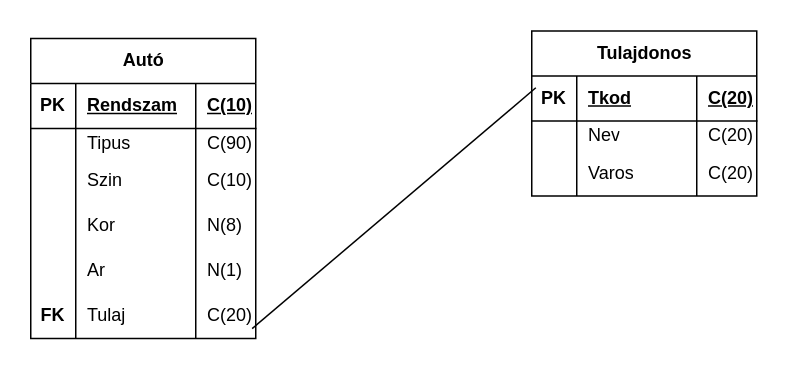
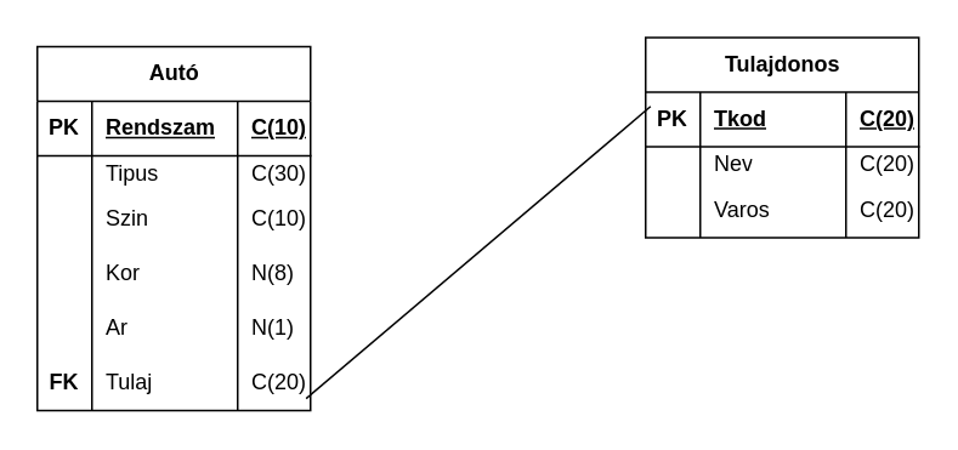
  <mxCell id="0" />
  <mxCell id="1" parent="0" />
  <mxCell id="2" value="&lt;font style=&quot;vertical-align: inherit;&quot;&gt;&lt;font style=&quot;vertical-align: inherit;&quot;&gt;Autó&lt;/font&gt;&lt;/font&gt;" style="shape=table;startSize=30;container=1;collapsible=1;childLayout=tableLayout;fixedRows=1;rowLines=0;fontStyle=1;align=center;resizeLast=1;html=1;" vertex="1" parent="1"><mxGeometry x="20" y="25" width="150" height="200" as="geometry" /></mxCell>
  <mxCell id="3" value="" style="shape=tableRow;horizontal=0;startSize=0;swimlaneHead=0;swimlaneBody=0;fillColor=none;collapsible=0;dropTarget=0;points=[[0,0.5],[1,0.5]];portConstraint=eastwest;top=0;left=0;right=0;bottom=1;" vertex="1" parent="2"><mxGeometry y="30" width="150" height="30" as="geometry" /></mxCell>
  <mxCell id="4" value="PK" style="shape=partialRectangle;connectable=0;fillColor=none;top=0;left=0;bottom=0;right=0;fontStyle=1;overflow=hidden;whiteSpace=wrap;html=1;" vertex="1" parent="3"><mxGeometry width="30" height="30" as="geometry"><mxRectangle width="30" height="30" as="alternateBounds" /></mxGeometry></mxCell>
  <mxCell id="5" value="&lt;font style=&quot;vertical-align: inherit;&quot;&gt;&lt;font style=&quot;vertical-align: inherit;&quot;&gt;Rendszam&lt;/font&gt;&lt;/font&gt;" style="shape=partialRectangle;connectable=0;fillColor=none;top=0;left=0;bottom=0;right=0;align=left;spacingLeft=6;fontStyle=5;overflow=hidden;whiteSpace=wrap;html=1;" vertex="1" parent="3"><mxGeometry x="30" width="80" height="30" as="geometry"><mxRectangle width="80" height="30" as="alternateBounds" /></mxGeometry></mxCell>
  <mxCell id="6" value="C(10)" style="shape=partialRectangle;connectable=0;fillColor=none;top=0;left=0;bottom=0;right=0;align=left;spacingLeft=6;fontStyle=5;overflow=hidden;whiteSpace=wrap;html=1;" vertex="1" parent="3"><mxGeometry x="110" width="40" height="30" as="geometry"><mxRectangle width="40" height="30" as="alternateBounds" /></mxGeometry></mxCell>
  <mxCell id="7" value="" style="shape=tableRow;horizontal=0;startSize=0;swimlaneHead=0;swimlaneBody=0;fillColor=none;collapsible=0;dropTarget=0;points=[[0,0.5],[1,0.5]];portConstraint=eastwest;top=0;left=0;right=0;bottom=0;" vertex="1" parent="2"><mxGeometry y="60" width="150" height="20" as="geometry" /></mxCell>
  <mxCell id="8" value="" style="shape=partialRectangle;connectable=0;fillColor=none;top=0;left=0;bottom=0;right=0;editable=1;overflow=hidden;whiteSpace=wrap;html=1;" vertex="1" parent="7"><mxGeometry width="30" height="20" as="geometry"><mxRectangle width="30" height="20" as="alternateBounds" /></mxGeometry></mxCell>
  <mxCell id="9" value="&lt;font style=&quot;vertical-align: inherit;&quot;&gt;&lt;font style=&quot;vertical-align: inherit;&quot;&gt;Tipus&lt;/font&gt;&lt;/font&gt;" style="shape=partialRectangle;connectable=0;fillColor=none;top=0;left=0;bottom=0;right=0;align=left;spacingLeft=6;overflow=hidden;whiteSpace=wrap;html=1;" vertex="1" parent="7"><mxGeometry x="30" width="80" height="20" as="geometry"><mxRectangle width="80" height="20" as="alternateBounds" /></mxGeometry></mxCell>
- <mxCell id="10" value="C(90)" style="shape=partialRectangle;connectable=0;fillColor=none;top=0;left=0;bottom=0;right=0;align=left;spacingLeft=6;overflow=hidden;whiteSpace=wrap;html=1;" vertex="1" parent="7"><mxGeometry x="110" width="40" height="20" as="geometry"><mxRectangle width="40" height="20" as="alternateBounds" /></mxGeometry></mxCell>
+ <mxCell id="10" value="C(30)" style="shape=partialRectangle;connectable=0;fillColor=none;top=0;left=0;bottom=0;right=0;align=left;spacingLeft=6;overflow=hidden;whiteSpace=wrap;html=1;" vertex="1" parent="7"><mxGeometry x="110" width="40" height="20" as="geometry"><mxRectangle width="40" height="20" as="alternateBounds" /></mxGeometry></mxCell>
  <mxCell id="11" value="" style="shape=tableRow;horizontal=0;startSize=0;swimlaneHead=0;swimlaneBody=0;fillColor=none;collapsible=0;dropTarget=0;points=[[0,0.5],[1,0.5]];portConstraint=eastwest;top=0;left=0;right=0;bottom=0;" vertex="1" parent="2"><mxGeometry y="80" width="150" height="30" as="geometry" /></mxCell>
  <mxCell id="12" value="" style="shape=partialRectangle;connectable=0;fillColor=none;top=0;left=0;bottom=0;right=0;editable=1;overflow=hidden;whiteSpace=wrap;html=1;" vertex="1" parent="11"><mxGeometry width="30" height="30" as="geometry"><mxRectangle width="30" height="30" as="alternateBounds" /></mxGeometry></mxCell>
  <mxCell id="13" value="&lt;font style=&quot;vertical-align: inherit;&quot;&gt;&lt;font style=&quot;vertical-align: inherit;&quot;&gt;Szin&lt;/font&gt;&lt;/font&gt;" style="shape=partialRectangle;connectable=0;fillColor=none;top=0;left=0;bottom=0;right=0;align=left;spacingLeft=6;overflow=hidden;whiteSpace=wrap;html=1;" vertex="1" parent="11"><mxGeometry x="30" width="80" height="30" as="geometry"><mxRectangle width="80" height="30" as="alternateBounds" /></mxGeometry></mxCell>
  <mxCell id="14" value="C(10)" style="shape=partialRectangle;connectable=0;fillColor=none;top=0;left=0;bottom=0;right=0;align=left;spacingLeft=6;overflow=hidden;whiteSpace=wrap;html=1;" vertex="1" parent="11"><mxGeometry x="110" width="40" height="30" as="geometry"><mxRectangle width="40" height="30" as="alternateBounds" /></mxGeometry></mxCell>
  <mxCell id="15" value="" style="shape=tableRow;horizontal=0;startSize=0;swimlaneHead=0;swimlaneBody=0;fillColor=none;collapsible=0;dropTarget=0;points=[[0,0.5],[1,0.5]];portConstraint=eastwest;top=0;left=0;right=0;bottom=0;" vertex="1" parent="2"><mxGeometry y="110" width="150" height="30" as="geometry" /></mxCell>
  <mxCell id="16" value="" style="shape=partialRectangle;connectable=0;fillColor=none;top=0;left=0;bottom=0;right=0;editable=1;overflow=hidden;whiteSpace=wrap;html=1;" vertex="1" parent="15"><mxGeometry width="30" height="30" as="geometry"><mxRectangle width="30" height="30" as="alternateBounds" /></mxGeometry></mxCell>
  <mxCell id="17" value="&lt;font style=&quot;vertical-align: inherit;&quot;&gt;&lt;font style=&quot;vertical-align: inherit;&quot;&gt;Kor&lt;/font&gt;&lt;/font&gt;" style="shape=partialRectangle;connectable=0;fillColor=none;top=0;left=0;bottom=0;right=0;align=left;spacingLeft=6;overflow=hidden;whiteSpace=wrap;html=1;" vertex="1" parent="15"><mxGeometry x="30" width="80" height="30" as="geometry"><mxRectangle width="80" height="30" as="alternateBounds" /></mxGeometry></mxCell>
  <mxCell id="18" value="N(8)" style="shape=partialRectangle;connectable=0;fillColor=none;top=0;left=0;bottom=0;right=0;align=left;spacingLeft=6;overflow=hidden;whiteSpace=wrap;html=1;" vertex="1" parent="15"><mxGeometry x="110" width="40" height="30" as="geometry"><mxRectangle width="40" height="30" as="alternateBounds" /></mxGeometry></mxCell>
  <mxCell id="19" style="shape=tableRow;horizontal=0;startSize=0;swimlaneHead=0;swimlaneBody=0;fillColor=none;collapsible=0;dropTarget=0;points=[[0,0.5],[1,0.5]];portConstraint=eastwest;top=0;left=0;right=0;bottom=0;" vertex="1" parent="2"><mxGeometry y="140" width="150" height="30" as="geometry" /></mxCell>
  <mxCell id="20" style="shape=partialRectangle;connectable=0;fillColor=none;top=0;left=0;bottom=0;right=0;editable=1;overflow=hidden;whiteSpace=wrap;html=1;" vertex="1" parent="19"><mxGeometry width="30" height="30" as="geometry"><mxRectangle width="30" height="30" as="alternateBounds" /></mxGeometry></mxCell>
  <mxCell id="21" value="&lt;font style=&quot;vertical-align: inherit;&quot;&gt;&lt;font style=&quot;vertical-align: inherit;&quot;&gt;Ar&lt;/font&gt;&lt;/font&gt;" style="shape=partialRectangle;connectable=0;fillColor=none;top=0;left=0;bottom=0;right=0;align=left;spacingLeft=6;overflow=hidden;whiteSpace=wrap;html=1;" vertex="1" parent="19"><mxGeometry x="30" width="80" height="30" as="geometry"><mxRectangle width="80" height="30" as="alternateBounds" /></mxGeometry></mxCell>
  <mxCell id="22" value="N(1)" style="shape=partialRectangle;connectable=0;fillColor=none;top=0;left=0;bottom=0;right=0;align=left;spacingLeft=6;overflow=hidden;whiteSpace=wrap;html=1;" vertex="1" parent="19"><mxGeometry x="110" width="40" height="30" as="geometry"><mxRectangle width="40" height="30" as="alternateBounds" /></mxGeometry></mxCell>
  <mxCell id="23" style="shape=tableRow;horizontal=0;startSize=0;swimlaneHead=0;swimlaneBody=0;fillColor=none;collapsible=0;dropTarget=0;points=[[0,0.5],[1,0.5]];portConstraint=eastwest;top=0;left=0;right=0;bottom=0;" vertex="1" parent="2"><mxGeometry y="170" width="150" height="30" as="geometry" /></mxCell>
  <mxCell id="24" value="FK" style="shape=partialRectangle;connectable=0;fillColor=none;top=0;left=0;bottom=0;right=0;editable=1;overflow=hidden;whiteSpace=wrap;html=1;fontStyle=1" vertex="1" parent="23"><mxGeometry width="30" height="30" as="geometry"><mxRectangle width="30" height="30" as="alternateBounds" /></mxGeometry></mxCell>
  <mxCell id="25" value="Tulaj" style="shape=partialRectangle;connectable=0;fillColor=none;top=0;left=0;bottom=0;right=0;align=left;spacingLeft=6;overflow=hidden;whiteSpace=wrap;html=1;" vertex="1" parent="23"><mxGeometry x="30" width="80" height="30" as="geometry"><mxRectangle width="80" height="30" as="alternateBounds" /></mxGeometry></mxCell>
  <mxCell id="26" value="C(20)" style="shape=partialRectangle;connectable=0;fillColor=none;top=0;left=0;bottom=0;right=0;align=left;spacingLeft=6;overflow=hidden;whiteSpace=wrap;html=1;" vertex="1" parent="23"><mxGeometry x="110" width="40" height="30" as="geometry"><mxRectangle width="40" height="30" as="alternateBounds" /></mxGeometry></mxCell>
  <mxCell id="27" value="&lt;font style=&quot;vertical-align: inherit;&quot;&gt;&lt;font style=&quot;vertical-align: inherit;&quot;&gt;Tulajdonos&lt;/font&gt;&lt;/font&gt;" style="shape=table;startSize=30;container=1;collapsible=1;childLayout=tableLayout;fixedRows=1;rowLines=0;fontStyle=1;align=center;resizeLast=1;html=1;" vertex="1" parent="1"><mxGeometry x="354" y="20" width="150" height="110" as="geometry" /></mxCell>
  <mxCell id="28" value="" style="shape=tableRow;horizontal=0;startSize=0;swimlaneHead=0;swimlaneBody=0;fillColor=none;collapsible=0;dropTarget=0;points=[[0,0.5],[1,0.5]];portConstraint=eastwest;top=0;left=0;right=0;bottom=1;" vertex="1" parent="27"><mxGeometry y="30" width="150" height="30" as="geometry" /></mxCell>
  <mxCell id="29" value="PK" style="shape=partialRectangle;connectable=0;fillColor=none;top=0;left=0;bottom=0;right=0;fontStyle=1;overflow=hidden;whiteSpace=wrap;html=1;" vertex="1" parent="28"><mxGeometry width="30" height="30" as="geometry"><mxRectangle width="30" height="30" as="alternateBounds" /></mxGeometry></mxCell>
  <mxCell id="30" value="&lt;font style=&quot;vertical-align: inherit;&quot;&gt;&lt;font style=&quot;vertical-align: inherit;&quot;&gt;Tkod&lt;/font&gt;&lt;/font&gt;" style="shape=partialRectangle;connectable=0;fillColor=none;top=0;left=0;bottom=0;right=0;align=left;spacingLeft=6;fontStyle=5;overflow=hidden;whiteSpace=wrap;html=1;" vertex="1" parent="28"><mxGeometry x="30" width="80" height="30" as="geometry"><mxRectangle width="80" height="30" as="alternateBounds" /></mxGeometry></mxCell>
  <mxCell id="31" value="C(20)" style="shape=partialRectangle;connectable=0;fillColor=none;top=0;left=0;bottom=0;right=0;align=left;spacingLeft=6;fontStyle=5;overflow=hidden;whiteSpace=wrap;html=1;" vertex="1" parent="28"><mxGeometry x="110" width="40" height="30" as="geometry"><mxRectangle width="40" height="30" as="alternateBounds" /></mxGeometry></mxCell>
  <mxCell id="32" value="" style="shape=tableRow;horizontal=0;startSize=0;swimlaneHead=0;swimlaneBody=0;fillColor=none;collapsible=0;dropTarget=0;points=[[0,0.5],[1,0.5]];portConstraint=eastwest;top=0;left=0;right=0;bottom=0;" vertex="1" parent="27"><mxGeometry y="60" width="150" height="20" as="geometry" /></mxCell>
  <mxCell id="33" value="" style="shape=partialRectangle;connectable=0;fillColor=none;top=0;left=0;bottom=0;right=0;editable=1;overflow=hidden;whiteSpace=wrap;html=1;" vertex="1" parent="32"><mxGeometry width="30" height="20" as="geometry"><mxRectangle width="30" height="20" as="alternateBounds" /></mxGeometry></mxCell>
  <mxCell id="34" value="Nev" style="shape=partialRectangle;connectable=0;fillColor=none;top=0;left=0;bottom=0;right=0;align=left;spacingLeft=6;overflow=hidden;whiteSpace=wrap;html=1;" vertex="1" parent="32"><mxGeometry x="30" width="80" height="20" as="geometry"><mxRectangle width="80" height="20" as="alternateBounds" /></mxGeometry></mxCell>
  <mxCell id="35" value="C(20)" style="shape=partialRectangle;connectable=0;fillColor=none;top=0;left=0;bottom=0;right=0;align=left;spacingLeft=6;overflow=hidden;whiteSpace=wrap;html=1;" vertex="1" parent="32"><mxGeometry x="110" width="40" height="20" as="geometry"><mxRectangle width="40" height="20" as="alternateBounds" /></mxGeometry></mxCell>
  <mxCell id="36" value="" style="shape=tableRow;horizontal=0;startSize=0;swimlaneHead=0;swimlaneBody=0;fillColor=none;collapsible=0;dropTarget=0;points=[[0,0.5],[1,0.5]];portConstraint=eastwest;top=0;left=0;right=0;bottom=0;" vertex="1" parent="27"><mxGeometry y="80" width="150" height="30" as="geometry" /></mxCell>
  <mxCell id="37" value="" style="shape=partialRectangle;connectable=0;fillColor=none;top=0;left=0;bottom=0;right=0;editable=1;overflow=hidden;whiteSpace=wrap;html=1;" vertex="1" parent="36"><mxGeometry width="30" height="30" as="geometry"><mxRectangle width="30" height="30" as="alternateBounds" /></mxGeometry></mxCell>
  <mxCell id="38" value="Varos" style="shape=partialRectangle;connectable=0;fillColor=none;top=0;left=0;bottom=0;right=0;align=left;spacingLeft=6;overflow=hidden;whiteSpace=wrap;html=1;" vertex="1" parent="36"><mxGeometry x="30" width="80" height="30" as="geometry"><mxRectangle width="80" height="30" as="alternateBounds" /></mxGeometry></mxCell>
  <mxCell id="39" value="C(20)" style="shape=partialRectangle;connectable=0;fillColor=none;top=0;left=0;bottom=0;right=0;align=left;spacingLeft=6;overflow=hidden;whiteSpace=wrap;html=1;" vertex="1" parent="36"><mxGeometry x="110" width="40" height="30" as="geometry"><mxRectangle width="40" height="30" as="alternateBounds" /></mxGeometry></mxCell>
  <mxCell id="40" value="" style="endArrow=none;html=1;rounded=0;exitX=0.984;exitY=0.781;exitDx=0;exitDy=0;exitPerimeter=0;entryX=0.018;entryY=0.262;entryDx=0;entryDy=0;entryPerimeter=0;" edge="1" parent="1" source="23" target="28"><mxGeometry width="50" height="50" relative="1" as="geometry"><mxPoint x="290" y="125" as="sourcePoint" /><mxPoint x="340" y="75" as="targetPoint" /></mxGeometry></mxCell>
